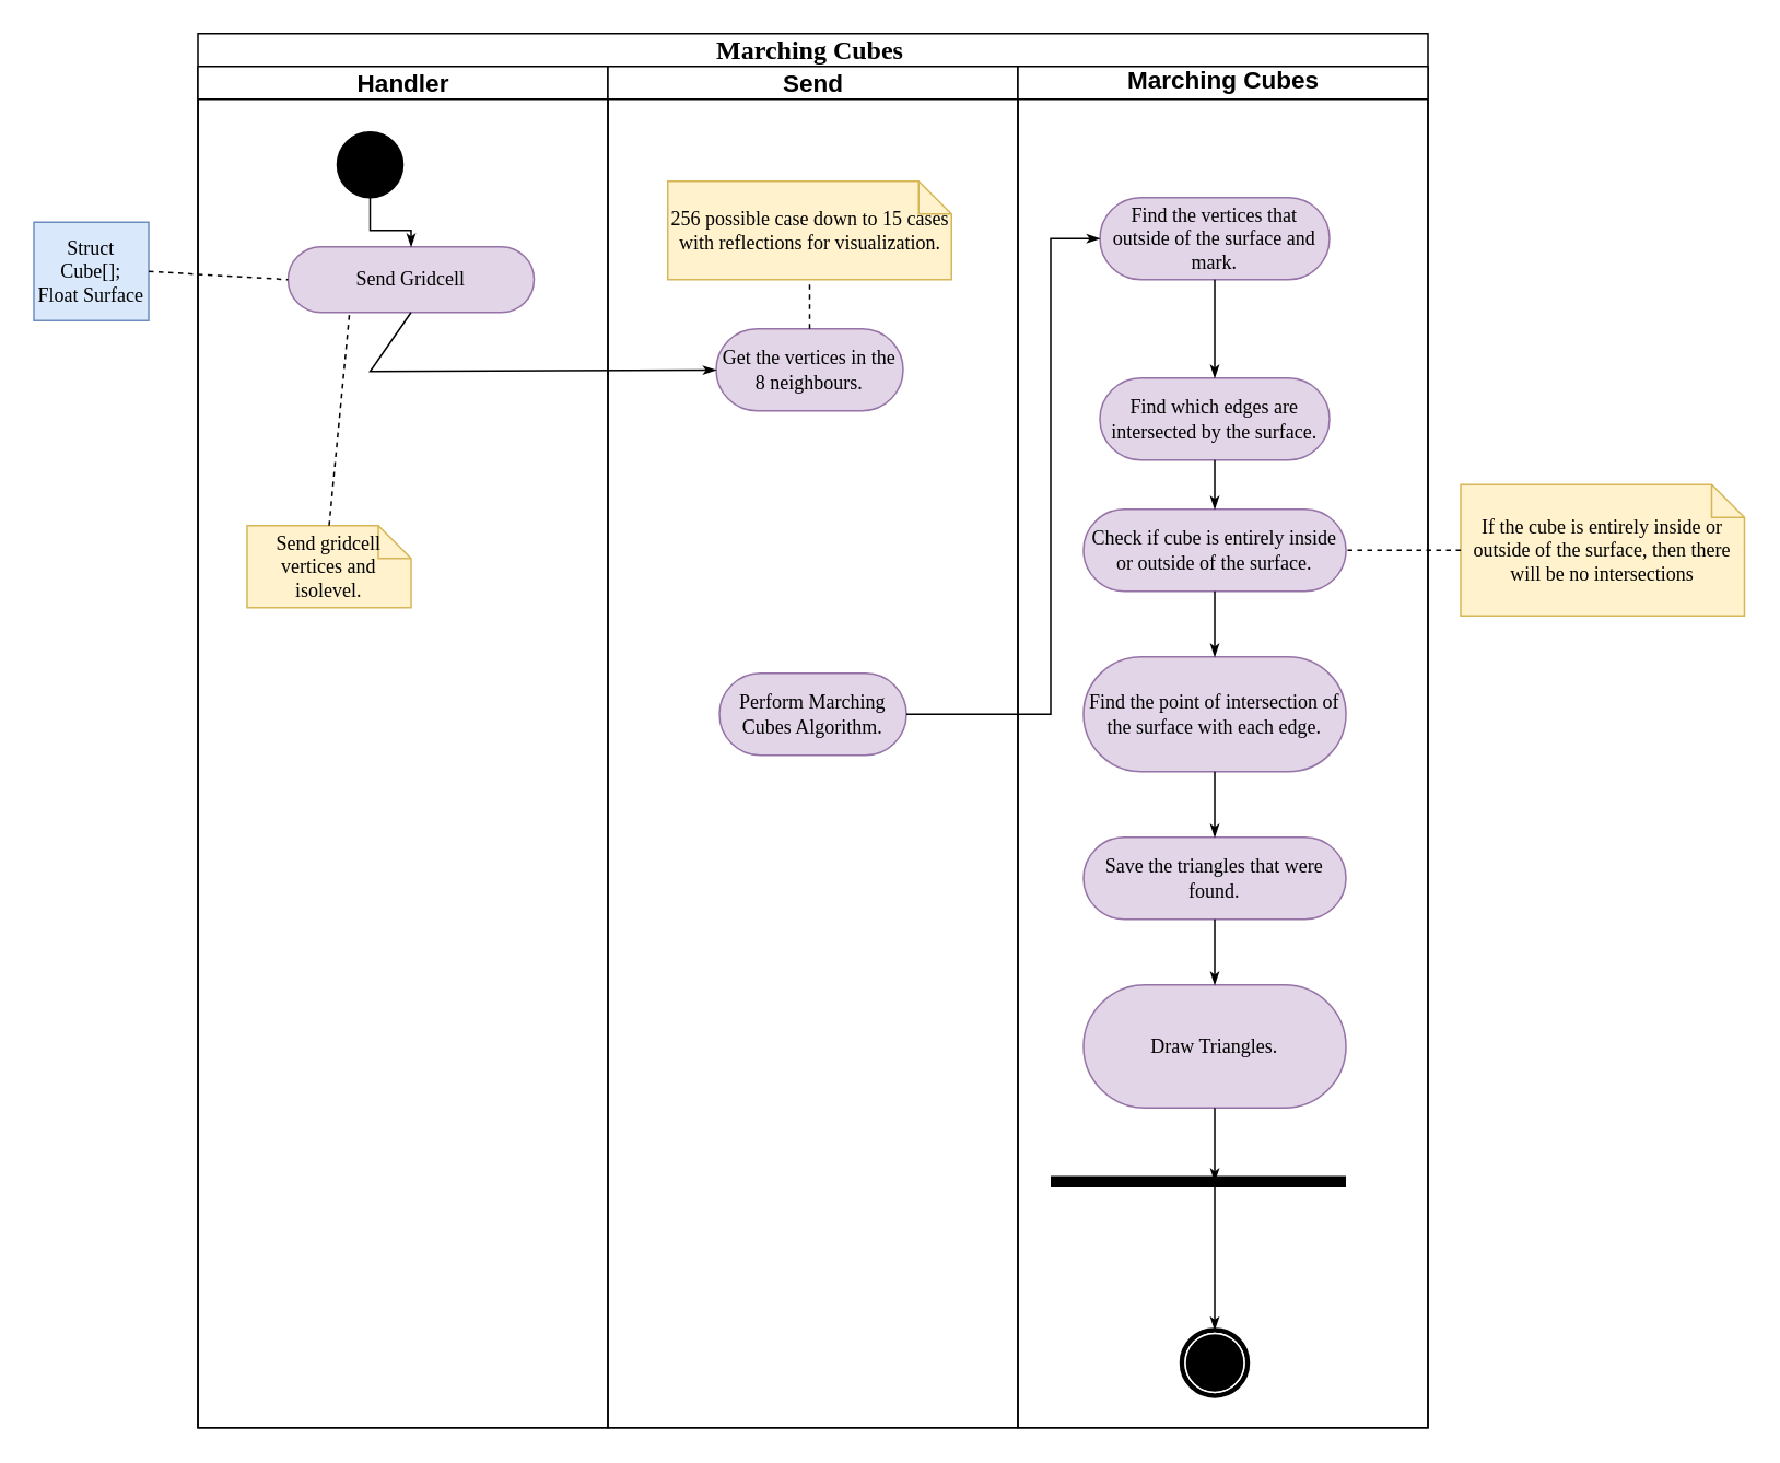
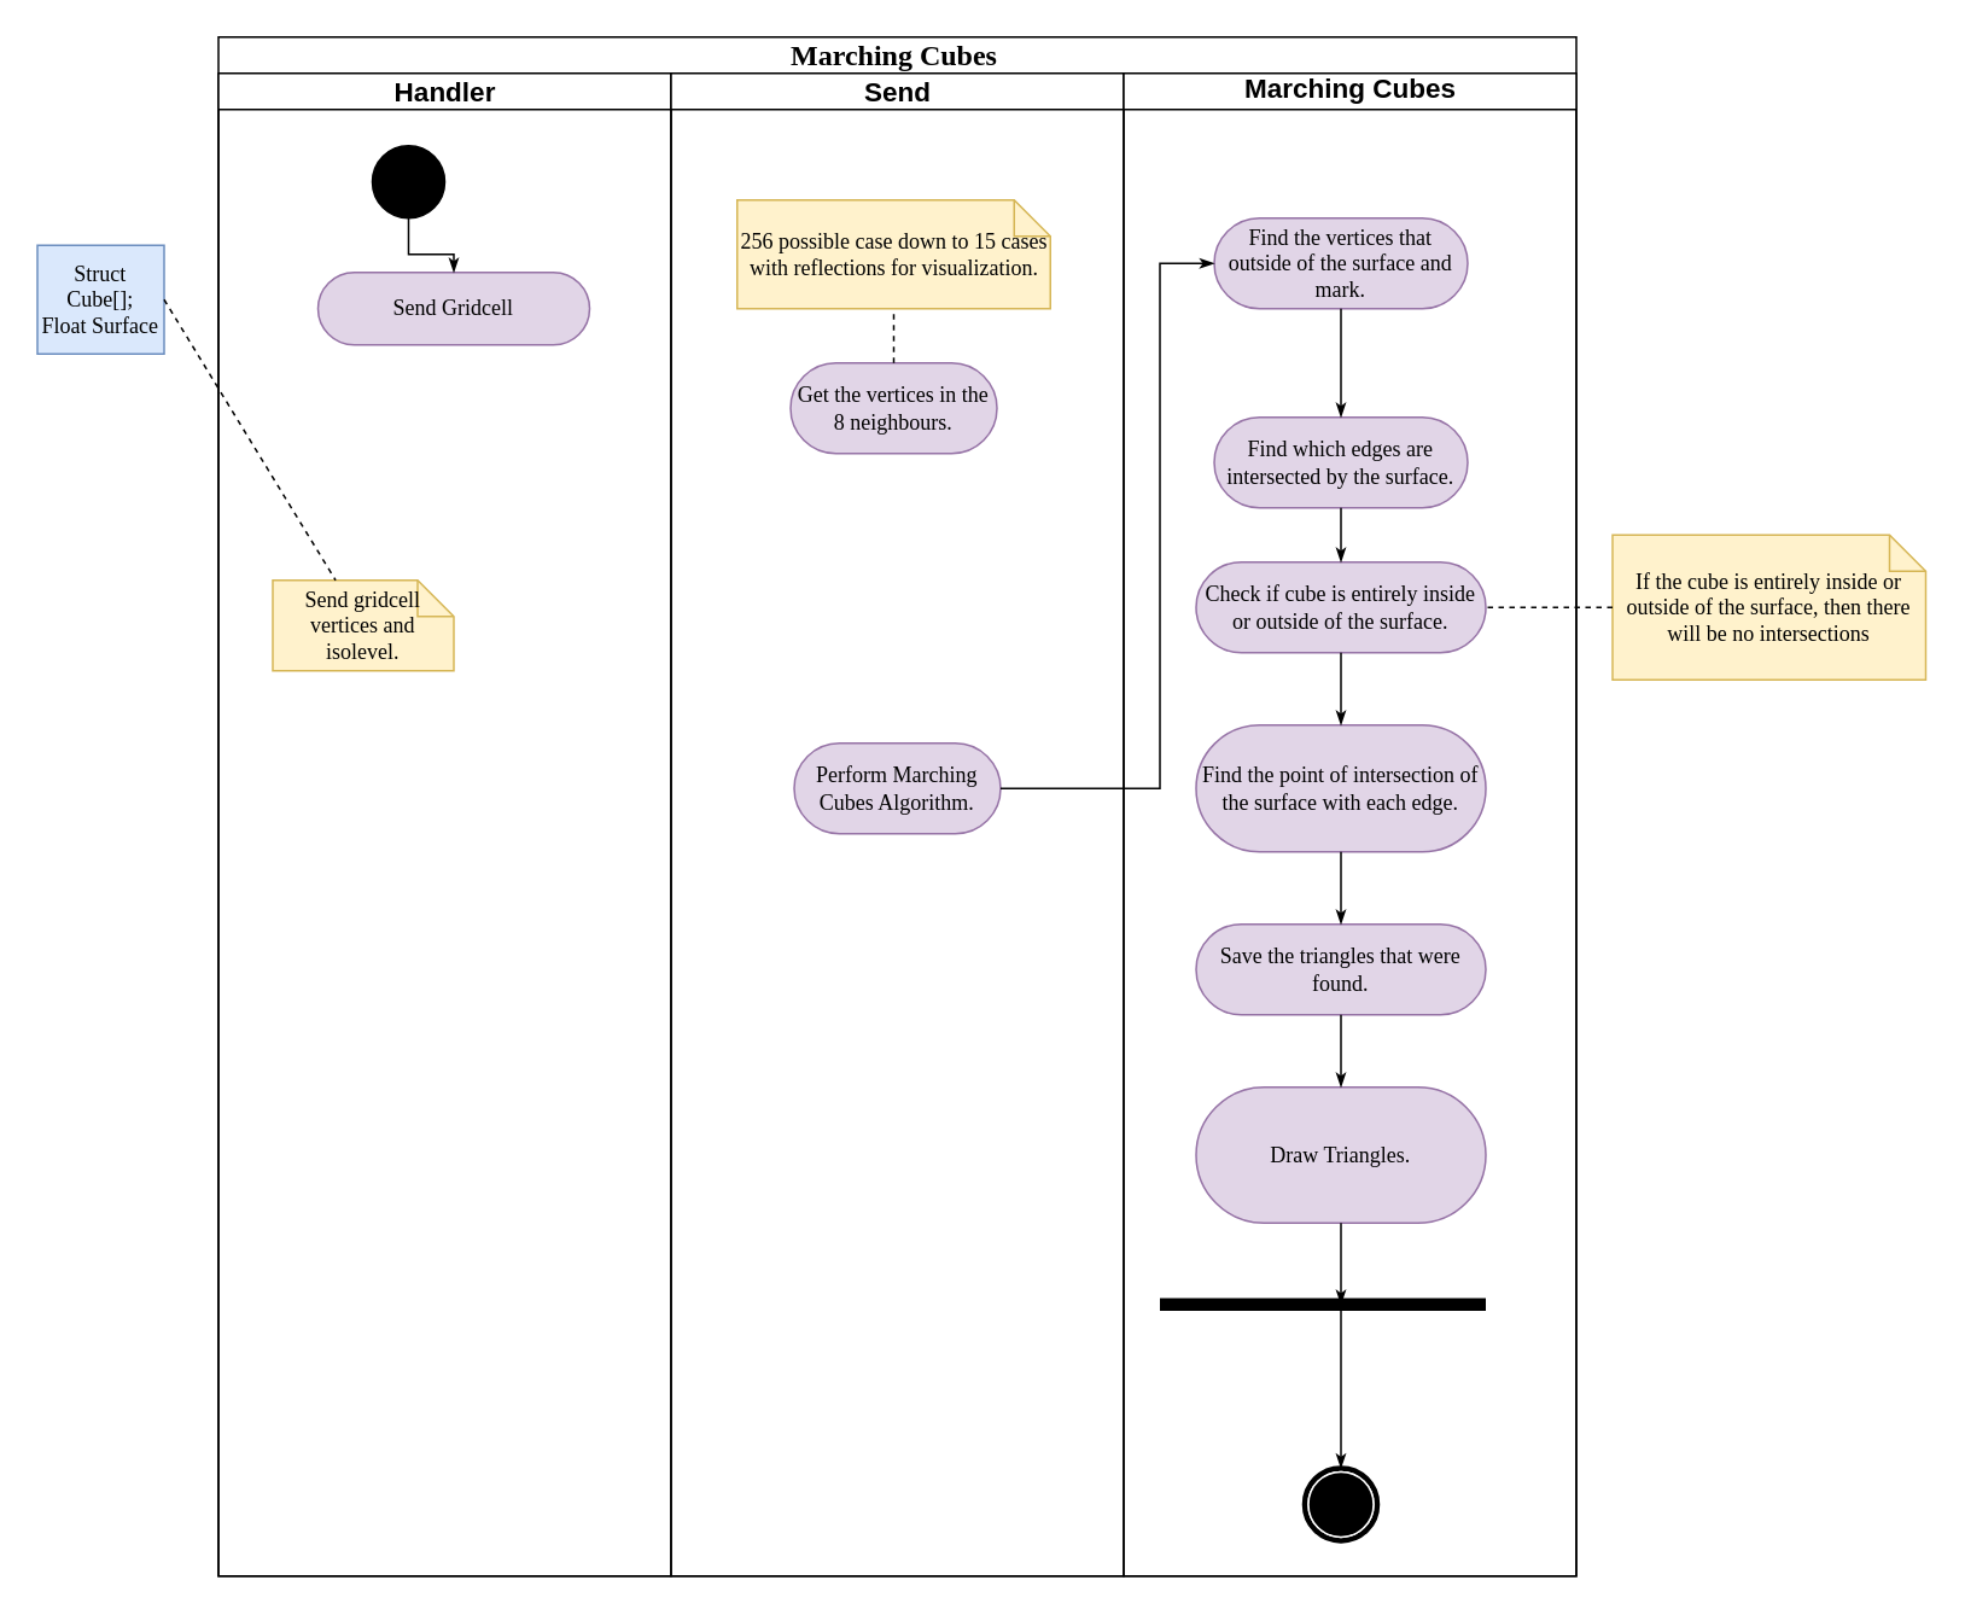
  <mxCell id="0" />
  <mxCell id="1" parent="0" />
  <mxCell id="2" value="&lt;font style=&quot;font-size: 16px&quot;&gt;Marching Cubes&amp;nbsp;&lt;/font&gt;" style="swimlane;html=1;childLayout=stackLayout;startSize=20;rounded=0;shadow=0;comic=0;labelBackgroundColor=none;strokeWidth=1;fontFamily=Verdana;fontSize=12;align=center;" parent="1" vertex="1"><mxGeometry x="120" y="20" width="750" height="850" as="geometry" /></mxCell>
  <mxCell id="3" value="&lt;font style=&quot;font-size: 15px&quot;&gt;Handler&lt;/font&gt;" style="swimlane;html=1;startSize=20;" parent="2" vertex="1"><mxGeometry y="20" width="250" height="830" as="geometry" /></mxCell>
  <mxCell id="4" value="" style="ellipse;whiteSpace=wrap;html=1;rounded=0;shadow=0;comic=0;labelBackgroundColor=none;strokeWidth=1;fillColor=#000000;fontFamily=Verdana;fontSize=12;align=center;" parent="3" vertex="1"><mxGeometry x="85" y="40" width="40" height="40" as="geometry" /></mxCell>
  <mxCell id="5" value="Send Gridcell" style="rounded=1;whiteSpace=wrap;html=1;shadow=0;comic=0;labelBackgroundColor=none;strokeWidth=1;fontFamily=Verdana;fontSize=12;align=center;arcSize=50;fillColor=#e1d5e7;strokeColor=#9673a6;" parent="3" vertex="1"><mxGeometry x="55" y="110" width="150" height="40" as="geometry" /></mxCell>
  <mxCell id="6" style="edgeStyle=orthogonalEdgeStyle;rounded=0;html=1;labelBackgroundColor=none;startArrow=none;startFill=0;startSize=5;endArrow=classicThin;endFill=1;endSize=5;jettySize=auto;orthogonalLoop=1;strokeWidth=1;fontFamily=Verdana;fontSize=12" parent="3" source="4" target="5" edge="1"><mxGeometry relative="1" as="geometry" /></mxCell>
  <mxCell id="7" value="Send gridcell vertices and isolevel." style="shape=note;whiteSpace=wrap;html=1;rounded=0;shadow=0;comic=0;labelBackgroundColor=none;strokeWidth=1;fontFamily=Verdana;fontSize=12;align=center;size=20;fillColor=#fff2cc;strokeColor=#d6b656;" parent="3" vertex="1"><mxGeometry x="30" y="280" width="100" height="50" as="geometry" /></mxCell>
- <mxCell id="8" value="" style="endArrow=none;dashed=1;html=1;strokeWidth=1;fontSize=12;entryX=0.25;entryY=1;entryDx=0;entryDy=0;exitX=0.5;exitY=0;exitDx=0;exitDy=0;exitPerimeter=0;fontStyle=1" parent="3" source="7" target="5" edge="1"><mxGeometry width="50" height="50" relative="1" as="geometry"><mxPoint x="40" y="240" as="sourcePoint" /><mxPoint x="90" y="190" as="targetPoint" /></mxGeometry></mxCell>
  <mxCell id="9" value="&lt;font style=&quot;font-size: 15px&quot;&gt;Send&lt;/font&gt;" style="swimlane;html=1;startSize=20;" parent="2" vertex="1"><mxGeometry x="250" y="20" width="250" height="830" as="geometry" /></mxCell>
  <mxCell id="10" value="Get the vertices in the 8 neighbours." style="rounded=1;whiteSpace=wrap;html=1;shadow=0;comic=0;labelBackgroundColor=none;strokeWidth=1;fontFamily=Verdana;fontSize=12;align=center;arcSize=50;fillColor=#e1d5e7;strokeColor=#9673a6;" parent="9" vertex="1"><mxGeometry x="66" y="160" width="114" height="50" as="geometry" /></mxCell>
  <mxCell id="11" value="" style="endArrow=none;dashed=1;html=1;entryX=0.5;entryY=1;entryDx=0;entryDy=0;entryPerimeter=0;exitX=0.5;exitY=0;exitDx=0;exitDy=0;" parent="9" source="10" target="12" edge="1"><mxGeometry width="50" height="50" relative="1" as="geometry"><mxPoint x="173" y="190" as="sourcePoint" /><mxPoint x="223" y="140" as="targetPoint" /></mxGeometry></mxCell>
  <mxCell id="12" value="256 possible case down to 15 cases with reflections for visualization." style="shape=note;whiteSpace=wrap;html=1;rounded=0;shadow=0;comic=0;labelBackgroundColor=none;strokeWidth=1;fontFamily=Verdana;fontSize=12;align=center;size=20;fillColor=#fff2cc;strokeColor=#d6b656;" parent="9" vertex="1"><mxGeometry x="36.5" y="70" width="173" height="60" as="geometry" /></mxCell>
  <mxCell id="13" value="Perform Marching Cubes Algorithm." style="rounded=1;whiteSpace=wrap;html=1;shadow=0;comic=0;labelBackgroundColor=none;strokeWidth=1;fontFamily=Verdana;fontSize=12;align=center;arcSize=50;fillColor=#e1d5e7;strokeColor=#9673a6;" parent="9" vertex="1"><mxGeometry x="68" y="370" width="114" height="50" as="geometry" /></mxCell>
  <mxCell id="14" value="&lt;pre style=&quot;line-height: 15.6px ; font-family: &amp;#34;courier&amp;#34; , monospace ; font-weight: 400&quot;&gt;&lt;span style=&quot;font-family: &amp;#34;helvetica&amp;#34; ; font-weight: 700 ; white-space: nowrap ; background-color: rgb(255 , 255 , 255)&quot;&gt;&lt;font style=&quot;font-size: 15px&quot;&gt;Marching Cubes&lt;/font&gt;&lt;/span&gt;&lt;font size=&quot;2&quot; style=&quot;background-color: rgb(255 , 255 , 255)&quot;&gt;&lt;br&gt;&lt;/font&gt;&lt;/pre&gt;" style="swimlane;html=1;startSize=20;" parent="2" vertex="1"><mxGeometry x="500" y="20" width="250" height="830" as="geometry" /></mxCell>
  <mxCell id="15" value="Find the vertices that outside of the surface and mark." style="rounded=1;whiteSpace=wrap;html=1;shadow=0;comic=0;labelBackgroundColor=none;strokeWidth=1;fontFamily=Verdana;fontSize=12;align=center;arcSize=50;fillColor=#e1d5e7;strokeColor=#9673a6;" parent="14" vertex="1"><mxGeometry x="50" y="80" width="140" height="50" as="geometry" /></mxCell>
  <mxCell id="16" value="Find which edges are intersected by the surface." style="rounded=1;whiteSpace=wrap;html=1;shadow=0;comic=0;labelBackgroundColor=none;strokeWidth=1;fontFamily=Verdana;fontSize=12;align=center;arcSize=50;fillColor=#e1d5e7;strokeColor=#9673a6;" parent="14" vertex="1"><mxGeometry x="50" y="190" width="140" height="50" as="geometry" /></mxCell>
  <mxCell id="17" style="edgeStyle=none;rounded=0;html=1;labelBackgroundColor=none;startArrow=none;startFill=0;startSize=5;endArrow=classicThin;endFill=1;endSize=5;jettySize=auto;orthogonalLoop=1;strokeWidth=1;fontFamily=Verdana;fontSize=12;exitX=0.5;exitY=1;exitDx=0;exitDy=0;entryX=0.5;entryY=0;entryDx=0;entryDy=0;" parent="14" source="15" target="16" edge="1"><mxGeometry relative="1" as="geometry"><mxPoint x="-375" y="110" as="sourcePoint" /><mxPoint x="-375" y="140" as="targetPoint" /></mxGeometry></mxCell>
  <mxCell id="18" value="Check if cube is entirely inside or outside of the surface." style="rounded=1;whiteSpace=wrap;html=1;shadow=0;comic=0;labelBackgroundColor=none;strokeWidth=1;fontFamily=Verdana;fontSize=12;align=center;arcSize=50;fillColor=#e1d5e7;strokeColor=#9673a6;" parent="14" vertex="1"><mxGeometry x="40" y="270" width="160" height="50" as="geometry" /></mxCell>
  <mxCell id="19" value="Find the point of intersection of the surface with each edge." style="rounded=1;whiteSpace=wrap;html=1;shadow=0;comic=0;labelBackgroundColor=none;strokeWidth=1;fontFamily=Verdana;fontSize=12;align=center;arcSize=50;fillColor=#e1d5e7;strokeColor=#9673a6;" parent="14" vertex="1"><mxGeometry x="40" y="360" width="160" height="70" as="geometry" /></mxCell>
  <mxCell id="20" style="edgeStyle=none;rounded=0;html=1;labelBackgroundColor=none;startArrow=none;startFill=0;startSize=5;endArrow=classicThin;endFill=1;endSize=5;jettySize=auto;orthogonalLoop=1;strokeWidth=1;fontFamily=Verdana;fontSize=12;entryX=0.5;entryY=0;entryDx=0;entryDy=0;exitX=0.5;exitY=1;exitDx=0;exitDy=0;" parent="14" source="16" target="18" edge="1"><mxGeometry relative="1" as="geometry"><mxPoint x="-116.5" y="300" as="sourcePoint" /><mxPoint x="-116.5" y="330" as="targetPoint" /></mxGeometry></mxCell>
  <mxCell id="21" style="edgeStyle=none;rounded=0;html=1;labelBackgroundColor=none;startArrow=none;startFill=0;startSize=5;endArrow=classicThin;endFill=1;endSize=5;jettySize=auto;orthogonalLoop=1;strokeWidth=1;fontFamily=Verdana;fontSize=12;entryX=0.5;entryY=0;entryDx=0;entryDy=0;exitX=0.5;exitY=1;exitDx=0;exitDy=0;" parent="14" source="18" target="19" edge="1"><mxGeometry relative="1" as="geometry"><mxPoint x="-116.5" y="300" as="sourcePoint" /><mxPoint x="-116.5" y="330" as="targetPoint" /></mxGeometry></mxCell>
  <mxCell id="22" value="Save the triangles that were found." style="rounded=1;whiteSpace=wrap;html=1;shadow=0;comic=0;labelBackgroundColor=none;strokeWidth=1;fontFamily=Verdana;fontSize=12;align=center;arcSize=50;fillColor=#e1d5e7;strokeColor=#9673a6;" parent="14" vertex="1"><mxGeometry x="40" y="470" width="160" height="50" as="geometry" /></mxCell>
  <mxCell id="23" style="edgeStyle=none;rounded=0;html=1;labelBackgroundColor=none;startArrow=none;startFill=0;startSize=5;endArrow=classicThin;endFill=1;endSize=5;jettySize=auto;orthogonalLoop=1;strokeWidth=1;fontFamily=Verdana;fontSize=12;entryX=0.5;entryY=0;entryDx=0;entryDy=0;exitX=0.5;exitY=1;exitDx=0;exitDy=0;" parent="14" source="19" target="22" edge="1"><mxGeometry relative="1" as="geometry"><mxPoint x="130" y="330" as="sourcePoint" /><mxPoint x="130" y="370" as="targetPoint" /></mxGeometry></mxCell>
  <mxCell id="24" value="Draw Triangles." style="rounded=1;whiteSpace=wrap;html=1;shadow=0;comic=0;labelBackgroundColor=none;strokeWidth=1;fontFamily=Verdana;fontSize=12;align=center;arcSize=50;fillColor=#e1d5e7;strokeColor=#9673a6;" parent="14" vertex="1"><mxGeometry x="40" y="560" width="160" height="75" as="geometry" /></mxCell>
  <mxCell id="25" style="edgeStyle=none;rounded=0;html=1;labelBackgroundColor=none;startArrow=none;startFill=0;startSize=5;endArrow=classicThin;endFill=1;endSize=5;jettySize=auto;orthogonalLoop=1;strokeWidth=1;fontFamily=Verdana;fontSize=12;entryX=0.5;entryY=0;entryDx=0;entryDy=0;exitX=0.5;exitY=1;exitDx=0;exitDy=0;" parent="14" source="22" target="24" edge="1"><mxGeometry relative="1" as="geometry"><mxPoint x="-122.5" y="440" as="sourcePoint" /><mxPoint x="-122.5" y="496.97" as="targetPoint" /></mxGeometry></mxCell>
  <mxCell id="26" value="" style="shape=mxgraph.bpmn.shape;html=1;verticalLabelPosition=bottom;labelBackgroundColor=#ffffff;verticalAlign=top;perimeter=ellipsePerimeter;outline=end;symbol=terminate;rounded=0;shadow=0;comic=0;strokeWidth=1;fontFamily=Verdana;fontSize=12;align=center;" parent="14" vertex="1"><mxGeometry x="100" y="770.42" width="40" height="40" as="geometry" /></mxCell>
  <mxCell id="27" style="edgeStyle=none;rounded=0;html=1;labelBackgroundColor=none;startArrow=none;startFill=0;startSize=5;endArrow=classicThin;endFill=1;endSize=5;jettySize=auto;orthogonalLoop=1;strokeWidth=1;fontFamily=Verdana;fontSize=12;entryX=0.5;entryY=0;entryDx=0;entryDy=0;" parent="14" target="26" edge="1"><mxGeometry relative="1" as="geometry"><mxPoint x="120" y="680" as="sourcePoint" /><mxPoint x="123" y="730.42" as="targetPoint" /></mxGeometry></mxCell>
  <mxCell id="28" value="" style="line;strokeWidth=7;fillColor=none;align=left;verticalAlign=middle;spacingTop=-1;spacingLeft=3;spacingRight=3;rotatable=0;labelPosition=right;points=[];portConstraint=eastwest;" parent="14" vertex="1"><mxGeometry x="20" y="670" width="180" height="20" as="geometry" /></mxCell>
  <mxCell id="29" style="edgeStyle=none;rounded=0;html=1;labelBackgroundColor=none;startArrow=none;startFill=0;startSize=5;endArrow=classicThin;endFill=1;endSize=5;jettySize=auto;orthogonalLoop=1;strokeWidth=1;fontFamily=Verdana;fontSize=12;exitX=0.5;exitY=1;exitDx=0;exitDy=0;" parent="14" source="24" edge="1"><mxGeometry relative="1" as="geometry"><mxPoint x="130" y="530" as="sourcePoint" /><mxPoint x="120" y="680" as="targetPoint" /></mxGeometry></mxCell>
- <mxCell id="30" style="edgeStyle=none;rounded=0;html=1;labelBackgroundColor=none;startArrow=none;startFill=0;startSize=5;endArrow=classicThin;endFill=1;endSize=5;jettySize=auto;orthogonalLoop=1;strokeWidth=1;fontFamily=Verdana;fontSize=12;exitX=0.5;exitY=1;exitDx=0;exitDy=0;" parent="2" source="5" target="10" edge="1"><mxGeometry relative="1" as="geometry"><Array as="points"><mxPoint x="105" y="206" /></Array><mxPoint x="105" y="220.0" as="sourcePoint" /></mxGeometry></mxCell>
  <mxCell id="31" style="edgeStyle=none;rounded=0;html=1;labelBackgroundColor=none;startArrow=none;startFill=0;startSize=5;endArrow=classicThin;endFill=1;endSize=5;jettySize=auto;orthogonalLoop=1;strokeWidth=1;fontFamily=Verdana;fontSize=12;exitX=1;exitY=0.5;exitDx=0;exitDy=0;entryX=0;entryY=0.5;entryDx=0;entryDy=0;" parent="2" source="13" target="15" edge="1"><mxGeometry relative="1" as="geometry"><mxPoint x="383" y="330" as="sourcePoint" /><mxPoint x="385" y="400" as="targetPoint" /><Array as="points"><mxPoint x="520" y="415" /><mxPoint x="520" y="125" /></Array></mxGeometry></mxCell>
  <mxCell id="32" value="If the cube is entirely inside or outside of the surface, then there will be no intersections" style="shape=note;whiteSpace=wrap;html=1;rounded=0;shadow=0;comic=0;labelBackgroundColor=none;strokeWidth=1;fontFamily=Verdana;fontSize=12;align=center;size=20;fillColor=#fff2cc;strokeColor=#d6b656;" parent="1" vertex="1"><mxGeometry x="890" y="295" width="173" height="80" as="geometry" /></mxCell>
  <mxCell id="33" value="" style="endArrow=none;dashed=1;html=1;strokeWidth=1;fontSize=12;entryX=1;entryY=0.5;entryDx=0;entryDy=0;exitX=0;exitY=0.5;exitDx=0;exitDy=0;exitPerimeter=0;" parent="1" source="32" target="18" edge="1"><mxGeometry width="50" height="50" relative="1" as="geometry"><mxPoint x="200" y="310" as="sourcePoint" /><mxPoint x="185" y="175" as="targetPoint" /></mxGeometry></mxCell>
  <mxCell id="34" value="Struct Cube[];&lt;br&gt;Float Surface" style="rounded=0;whiteSpace=wrap;html=1;shadow=0;comic=0;labelBackgroundColor=none;strokeWidth=1;fontFamily=Verdana;fontSize=12;align=center;arcSize=50;fillColor=#dae8fc;strokeColor=#6c8ebf;" parent="1" vertex="1"><mxGeometry x="20" y="135" width="70" height="60" as="geometry" /></mxCell>
- <mxCell id="35" value="" style="endArrow=none;dashed=1;html=1;strokeWidth=1;fontSize=12;exitX=1;exitY=0.5;exitDx=0;exitDy=0;fontStyle=1;entryX=0;entryY=0.5;entryDx=0;entryDy=0;" parent="1" source="34" target="5" edge="1"><mxGeometry width="50" height="50" relative="1" as="geometry"><mxPoint x="190" y="330" as="sourcePoint" /><mxPoint x="110" y="150" as="targetPoint" /></mxGeometry></mxCell>
+ <mxCell id="35" value="" style="endArrow=none;dashed=1;html=1;strokeWidth=1;fontSize=12;exitX=1;exitY=0.5;exitDx=0;exitDy=0;fontStyle=1;" parent="1" source="34" target="7" edge="1"><mxGeometry width="50" height="50" relative="1" as="geometry"><mxPoint x="190" y="330" as="sourcePoint" /><mxPoint x="110" y="150" as="targetPoint" /></mxGeometry></mxCell>
